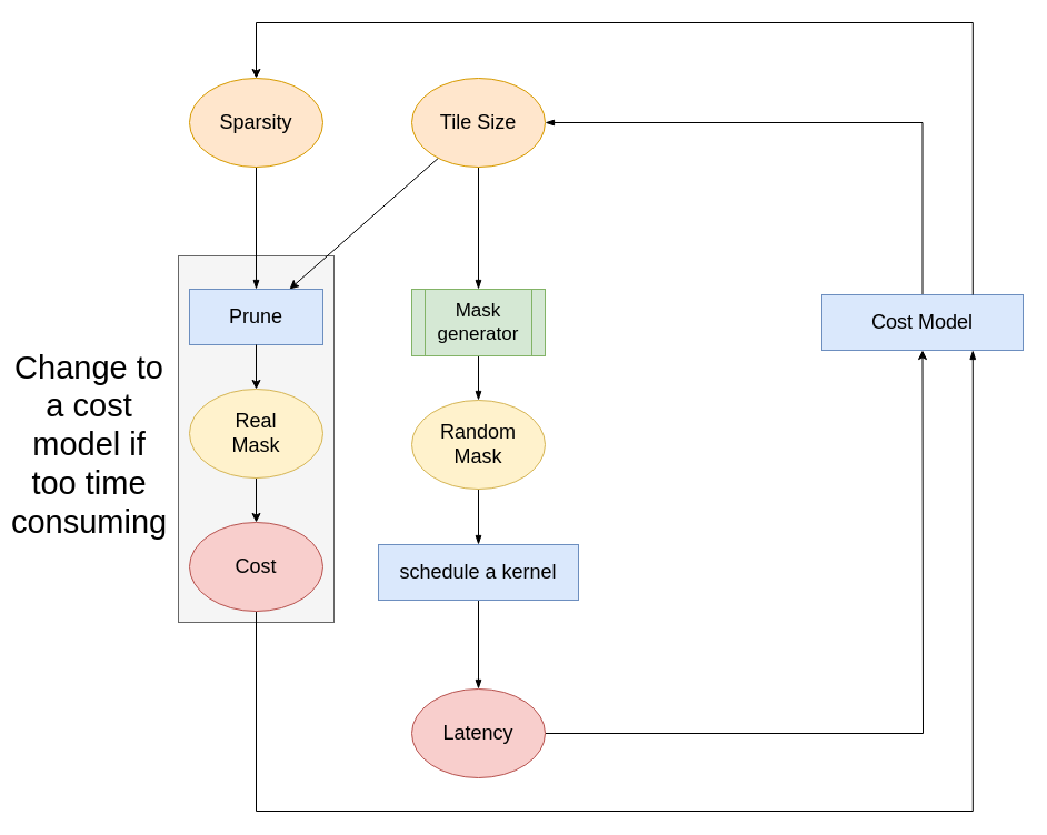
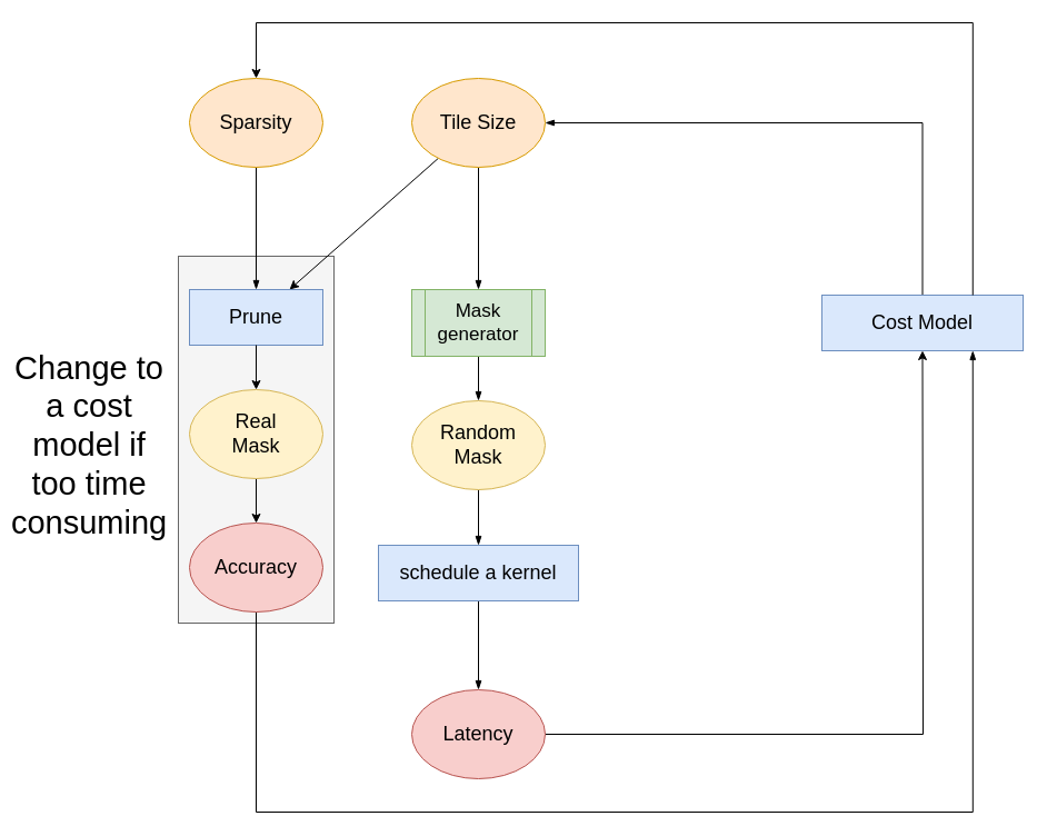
  <mxCell id="0" />
  <mxCell id="1" parent="0" />
  <mxCell id="2" value="" style="rounded=0;whiteSpace=wrap;html=1;fontSize=17;fillColor=#f5f5f5;fontColor=#333333;strokeColor=#666666;" parent="1" vertex="1"><mxGeometry x="160" y="230" width="140" height="330" as="geometry" /></mxCell>
  <mxCell id="3" style="edgeStyle=orthogonalEdgeStyle;rounded=0;orthogonalLoop=1;jettySize=auto;html=1;entryX=0.75;entryY=1;entryDx=0;entryDy=0;fontSize=17;endArrow=blockThin;endFill=1;" parent="1" source="4" target="17" edge="1"><mxGeometry relative="1" as="geometry"><Array as="points"><mxPoint x="230" y="730" /><mxPoint x="875" y="730" /></Array></mxGeometry></mxCell>
- <mxCell id="4" value="&lt;font style=&quot;font-size: 18px;&quot;&gt;Cost&lt;/font&gt;" style="ellipse;whiteSpace=wrap;html=1;fillColor=#f8cecc;strokeColor=#b85450;" parent="1" vertex="1"><mxGeometry x="170" y="470" width="120" height="80" as="geometry" /></mxCell>
+ <mxCell id="4" value="&lt;font style=&quot;font-size: 18px;&quot;&gt;Accuracy&lt;/font&gt;" style="ellipse;whiteSpace=wrap;html=1;fillColor=#f8cecc;strokeColor=#b85450;" parent="1" vertex="1"><mxGeometry x="170" y="470" width="120" height="80" as="geometry" /></mxCell>
  <mxCell id="5" style="edgeStyle=orthogonalEdgeStyle;rounded=0;orthogonalLoop=1;jettySize=auto;html=1;entryX=0.5;entryY=0;entryDx=0;entryDy=0;fontSize=17;endArrow=blockThin;endFill=1;" parent="1" source="7" target="22" edge="1"><mxGeometry relative="1" as="geometry" /></mxCell>
  <mxCell id="6" style="rounded=0;orthogonalLoop=1;jettySize=auto;html=1;entryX=0.75;entryY=0;entryDx=0;entryDy=0;fontSize=17;startArrow=none;startFill=0;endArrow=classic;endFill=1;" parent="1" source="7" target="8" edge="1"><mxGeometry relative="1" as="geometry" /></mxCell>
  <mxCell id="7" value="&lt;font style=&quot;font-size: 18px;&quot;&gt;Tile Size&lt;/font&gt;" style="ellipse;whiteSpace=wrap;html=1;fillColor=#ffe6cc;strokeColor=#d79b00;" parent="1" vertex="1"><mxGeometry x="370" y="70" width="120" height="80" as="geometry" /></mxCell>
  <mxCell id="8" value="&lt;font style=&quot;font-size: 18px;&quot;&gt;Prune&lt;/font&gt;" style="rounded=0;whiteSpace=wrap;html=1;fillColor=#dae8fc;strokeColor=#6c8ebf;" parent="1" vertex="1"><mxGeometry x="170" y="260" width="120" height="50" as="geometry" /></mxCell>
  <mxCell id="9" value="" style="endArrow=classic;html=1;rounded=0;fontSize=18;exitX=0.5;exitY=1;exitDx=0;exitDy=0;entryX=0.5;entryY=0;entryDx=0;entryDy=0;" parent="1" source="8" target="11" edge="1"><mxGeometry width="50" height="50" relative="1" as="geometry"><mxPoint x="370" y="400" as="sourcePoint" /><mxPoint x="340" y="340" as="targetPoint" /></mxGeometry></mxCell>
  <mxCell id="10" style="edgeStyle=orthogonalEdgeStyle;rounded=0;orthogonalLoop=1;jettySize=auto;html=1;entryX=0.5;entryY=0;entryDx=0;entryDy=0;" parent="1" source="11" target="4" edge="1"><mxGeometry relative="1" as="geometry" /></mxCell>
  <mxCell id="11" value="&lt;font size=&quot;4&quot;&gt;Real&lt;br&gt;Mask&lt;/font&gt;" style="ellipse;whiteSpace=wrap;html=1;fillColor=#fff2cc;strokeColor=#d6b656;" parent="1" vertex="1"><mxGeometry x="170" y="350" width="120" height="80" as="geometry" /></mxCell>
  <mxCell id="12" style="edgeStyle=orthogonalEdgeStyle;rounded=0;orthogonalLoop=1;jettySize=auto;html=1;entryX=0.5;entryY=0;entryDx=0;entryDy=0;endArrow=blockThin;endFill=1;" parent="1" source="13" target="15" edge="1"><mxGeometry relative="1" as="geometry" /></mxCell>
  <mxCell id="13" value="schedule a kernel" style="rounded=0;whiteSpace=wrap;html=1;fontSize=18;fillColor=#dae8fc;strokeColor=#6c8ebf;" parent="1" vertex="1"><mxGeometry x="340" y="490" width="180" height="50" as="geometry" /></mxCell>
  <mxCell id="14" style="edgeStyle=none;rounded=0;orthogonalLoop=1;jettySize=auto;html=1;fontSize=18;entryX=0.5;entryY=1;entryDx=0;entryDy=0;" parent="1" source="15" target="17" edge="1"><mxGeometry relative="1" as="geometry"><mxPoint x="829" y="90" as="targetPoint" /><Array as="points"><mxPoint x="830" y="660" /></Array></mxGeometry></mxCell>
  <mxCell id="15" value="Latency" style="ellipse;whiteSpace=wrap;html=1;fontSize=18;fillColor=#f8cecc;strokeColor=#b85450;" parent="1" vertex="1"><mxGeometry x="370" y="620" width="120" height="80" as="geometry" /></mxCell>
  <mxCell id="16" style="edgeStyle=orthogonalEdgeStyle;rounded=0;orthogonalLoop=1;jettySize=auto;html=1;entryX=1;entryY=0.5;entryDx=0;entryDy=0;fontSize=17;endArrow=blockThin;endFill=1;" parent="1" source="17" target="7" edge="1"><mxGeometry relative="1" as="geometry"><Array as="points"><mxPoint x="830" y="110" /></Array></mxGeometry></mxCell>
  <mxCell id="17" value="Cost Model" style="rounded=0;whiteSpace=wrap;html=1;fontSize=18;fillColor=#dae8fc;strokeColor=#6c8ebf;" parent="1" vertex="1"><mxGeometry x="739" y="265" width="181" height="50" as="geometry" /></mxCell>
  <mxCell id="18" style="edgeStyle=orthogonalEdgeStyle;rounded=0;orthogonalLoop=1;jettySize=auto;html=1;exitX=0.5;exitY=1;exitDx=0;exitDy=0;entryX=0.5;entryY=0;entryDx=0;entryDy=0;fontSize=17;endArrow=blockThin;endFill=1;" parent="1" source="20" target="8" edge="1"><mxGeometry relative="1" as="geometry" /></mxCell>
  <mxCell id="19" style="edgeStyle=orthogonalEdgeStyle;rounded=0;orthogonalLoop=1;jettySize=auto;html=1;entryX=0.75;entryY=0;entryDx=0;entryDy=0;fontSize=17;endArrow=none;endFill=0;startArrow=classic;startFill=1;" parent="1" source="20" target="17" edge="1"><mxGeometry relative="1" as="geometry"><Array as="points"><mxPoint x="230" y="20" /><mxPoint x="875" y="20" /></Array></mxGeometry></mxCell>
  <mxCell id="20" value="&lt;font size=&quot;4&quot;&gt;Sparsity&lt;/font&gt;" style="ellipse;whiteSpace=wrap;html=1;fillColor=#ffe6cc;strokeColor=#d79b00;" parent="1" vertex="1"><mxGeometry x="170" y="70" width="120" height="80" as="geometry" /></mxCell>
  <mxCell id="21" style="edgeStyle=orthogonalEdgeStyle;rounded=0;orthogonalLoop=1;jettySize=auto;html=1;endArrow=blockThin;endFill=1;entryX=0.5;entryY=0;entryDx=0;entryDy=0;" parent="1" source="22" target="24" edge="1"><mxGeometry relative="1" as="geometry"><mxPoint x="430" y="360" as="targetPoint" /></mxGeometry></mxCell>
  <mxCell id="22" value="&lt;font style=&quot;font-size: 17px;&quot;&gt;Mask generator&lt;/font&gt;" style="shape=process;whiteSpace=wrap;html=1;backgroundOutline=1;fillColor=#d5e8d4;strokeColor=#82b366;" parent="1" vertex="1"><mxGeometry x="370" y="260" width="120" height="60" as="geometry" /></mxCell>
  <mxCell id="23" style="edgeStyle=orthogonalEdgeStyle;rounded=0;orthogonalLoop=1;jettySize=auto;html=1;entryX=0.5;entryY=0;entryDx=0;entryDy=0;fontSize=17;endArrow=blockThin;endFill=1;" parent="1" source="24" target="13" edge="1"><mxGeometry relative="1" as="geometry" /></mxCell>
  <mxCell id="24" value="&lt;font size=&quot;4&quot;&gt;Random&lt;br&gt;Mask&lt;/font&gt;" style="ellipse;whiteSpace=wrap;html=1;fillColor=#fff2cc;strokeColor=#d6b656;" parent="1" vertex="1"><mxGeometry x="370" y="360" width="120" height="80" as="geometry" /></mxCell>
  <mxCell id="25" value="&lt;font style=&quot;font-size: 29px;&quot;&gt;Change to a cost model if too time consuming&lt;/font&gt;" style="text;html=1;strokeColor=none;fillColor=none;align=center;verticalAlign=middle;whiteSpace=wrap;rounded=0;fontSize=17;" parent="1" vertex="1"><mxGeometry x="20" y="270" width="120" height="260" as="geometry" /></mxCell>
